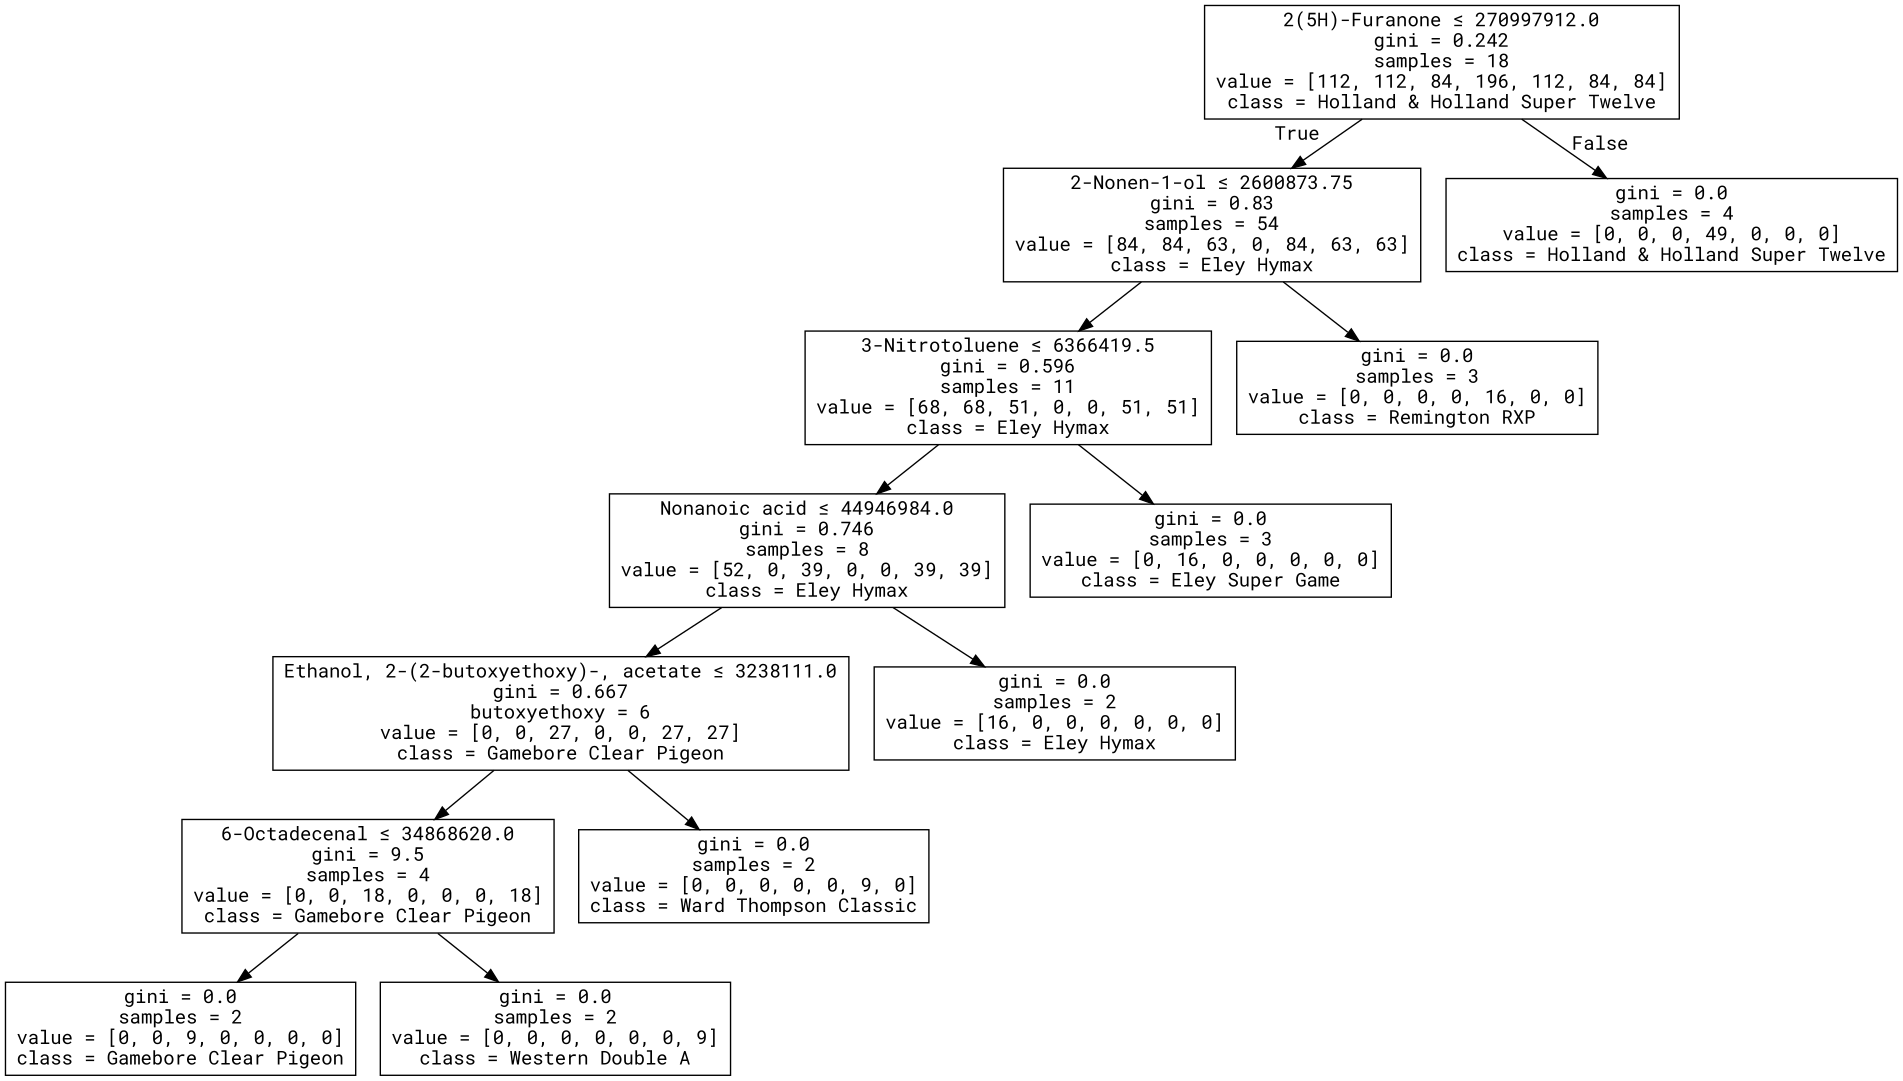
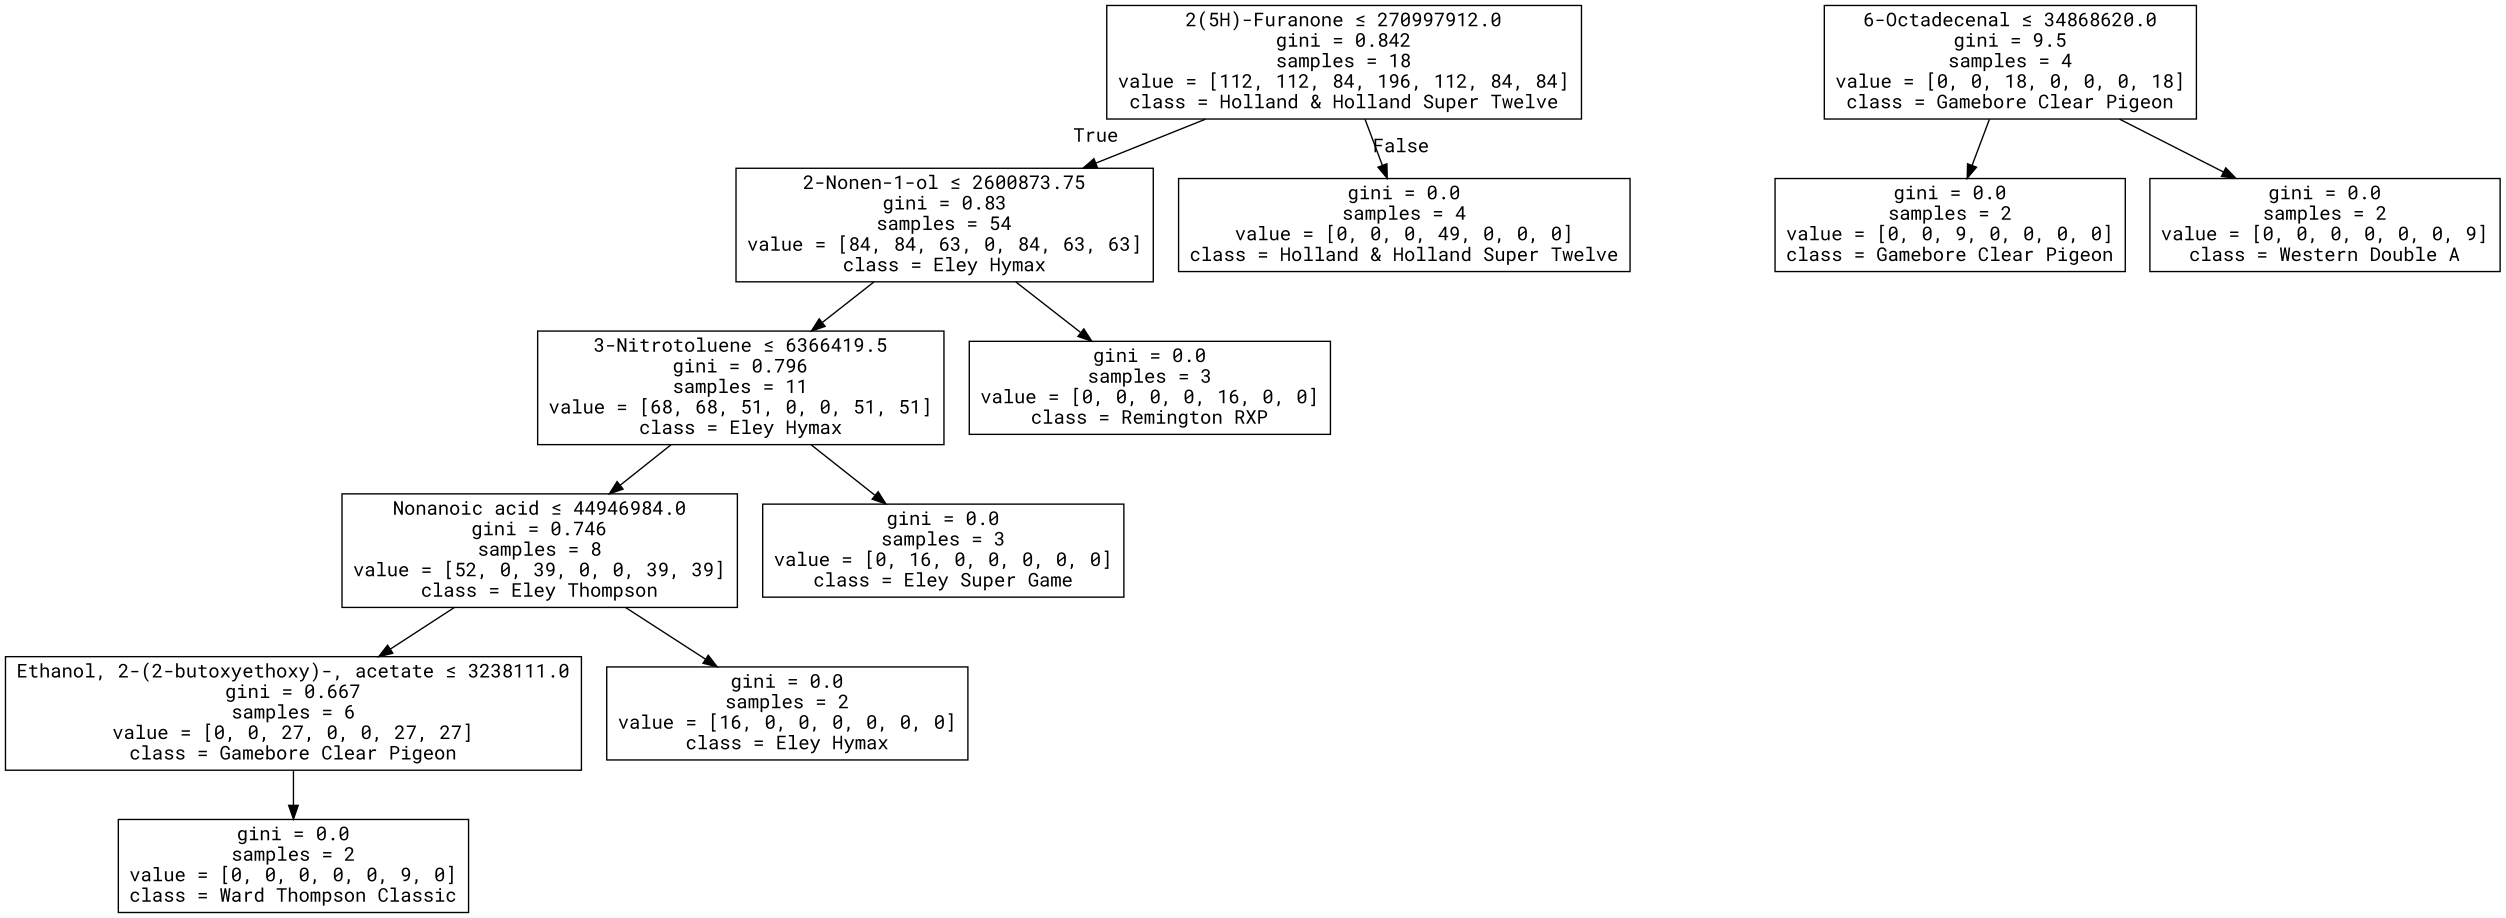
  digraph {
    fontname="Roboto Mono"
    node [fontname="Roboto Mono" shape=box]
    edge [fontname="Roboto Mono"]
-   n1 [label=<2(5H)-Furanone &le; 270997912.0<br/>gini = 0.242<br/>samples = 18<br/>value = [112, 112, 84, 196, 112, 84, 84]<br/>class = Holland &amp; Holland Super Twelve>]
+   n1 [label=<2(5H)-Furanone &le; 270997912.0<br/>gini = 0.842<br/>samples = 18<br/>value = [112, 112, 84, 196, 112, 84, 84]<br/>class = Holland &amp; Holland Super Twelve>]
    n2 [label=<2-Nonen-1-ol &le; 2600873.75<br/>gini = 0.83<br/>samples = 54<br/>value = [84, 84, 63, 0, 84, 63, 63]<br/>class = Eley Hymax>]
    n3 [label=<gini = 0.0<br/>samples = 4<br/>value = [0, 0, 0, 49, 0, 0, 0]<br/>class = Holland &amp; Holland Super Twelve>]
-   n4 [label=<3-Nitrotoluene &le; 6366419.5<br/>gini = 0.596<br/>samples = 11<br/>value = [68, 68, 51, 0, 0, 51, 51]<br/>class = Eley Hymax>]
+   n4 [label=<3-Nitrotoluene &le; 6366419.5<br/>gini = 0.796<br/>samples = 11<br/>value = [68, 68, 51, 0, 0, 51, 51]<br/>class = Eley Hymax>]
    n5 [label=<gini = 0.0<br/>samples = 3<br/>value = [0, 0, 0, 0, 16, 0, 0]<br/>class = Remington RXP>]
-   n6 [label=<Nonanoic acid &le; 44946984.0<br/>gini = 0.746<br/>samples = 8<br/>value = [52, 0, 39, 0, 0, 39, 39]<br/>class = Eley Hymax>]
+   n6 [label=<Nonanoic acid &le; 44946984.0<br/>gini = 0.746<br/>samples = 8<br/>value = [52, 0, 39, 0, 0, 39, 39]<br/>class = Eley Thompson>]
    n7 [label=<gini = 0.0<br/>samples = 3<br/>value = [0, 16, 0, 0, 0, 0, 0]<br/>class = Eley Super Game>]
-   n8 [label=<Ethanol, 2-(2-butoxyethoxy)-, acetate &le; 3238111.0<br/>gini = 0.667<br/>butoxyethoxy = 6<br/>value = [0, 0, 27, 0, 0, 27, 27]<br/>class = Gamebore Clear Pigeon>]
+   n8 [label=<Ethanol, 2-(2-butoxyethoxy)-, acetate &le; 3238111.0<br/>gini = 0.667<br/>samples = 6<br/>value = [0, 0, 27, 0, 0, 27, 27]<br/>class = Gamebore Clear Pigeon>]
    n9 [label=<gini = 0.0<br/>samples = 2<br/>value = [16, 0, 0, 0, 0, 0, 0]<br/>class = Eley Hymax>]
    n10 [label=<6-Octadecenal &le; 34868620.0<br/>gini = 9.5<br/>samples = 4<br/>value = [0, 0, 18, 0, 0, 0, 18]<br/>class = Gamebore Clear Pigeon>]
    n11 [label=<gini = 0.0<br/>samples = 2<br/>value = [0, 0, 0, 0, 0, 9, 0]<br/>class = Ward Thompson Classic>]
    n12 [label=<gini = 0.0<br/>samples = 2<br/>value = [0, 0, 9, 0, 0, 0, 0]<br/>class = Gamebore Clear Pigeon>]
    n13 [label=<gini = 0.0<br/>samples = 2<br/>value = [0, 0, 0, 0, 0, 0, 9]<br/>class = Western Double A>]
    n1 -> n2 [headlabel=True labelangle=45 labeldistance=2.5]
    n1 -> n3 [headlabel=False labelangle=-45 labeldistance=2.5]
    n2 -> n4
    n2 -> n5
    n4 -> n6
    n4 -> n7
    n6 -> n8
    n6 -> n9
-   n8 -> n10
    n8 -> n11
    n10 -> n12
    n10 -> n13
  }
